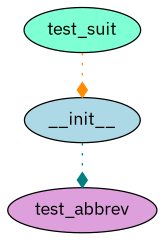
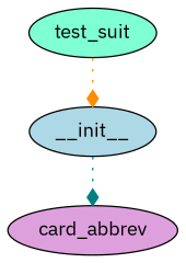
  digraph {
    fontname="IBM Plex Sans"
    node [fontname="IBM Plex Sans" style=filled]
    edge [arrowhead=diamond fontname="IBM Plex Sans" style=dotted]
    __init__ [fillcolor=lightblue]
    test_suit [fillcolor=aquamarine]
-   card_abbrev [fillcolor=plum label=test_abbrev]
+   card_abbrev [fillcolor=plum]
    __init__ -> card_abbrev [color=teal]
    test_suit -> __init__ [color=darkorange]
  }
